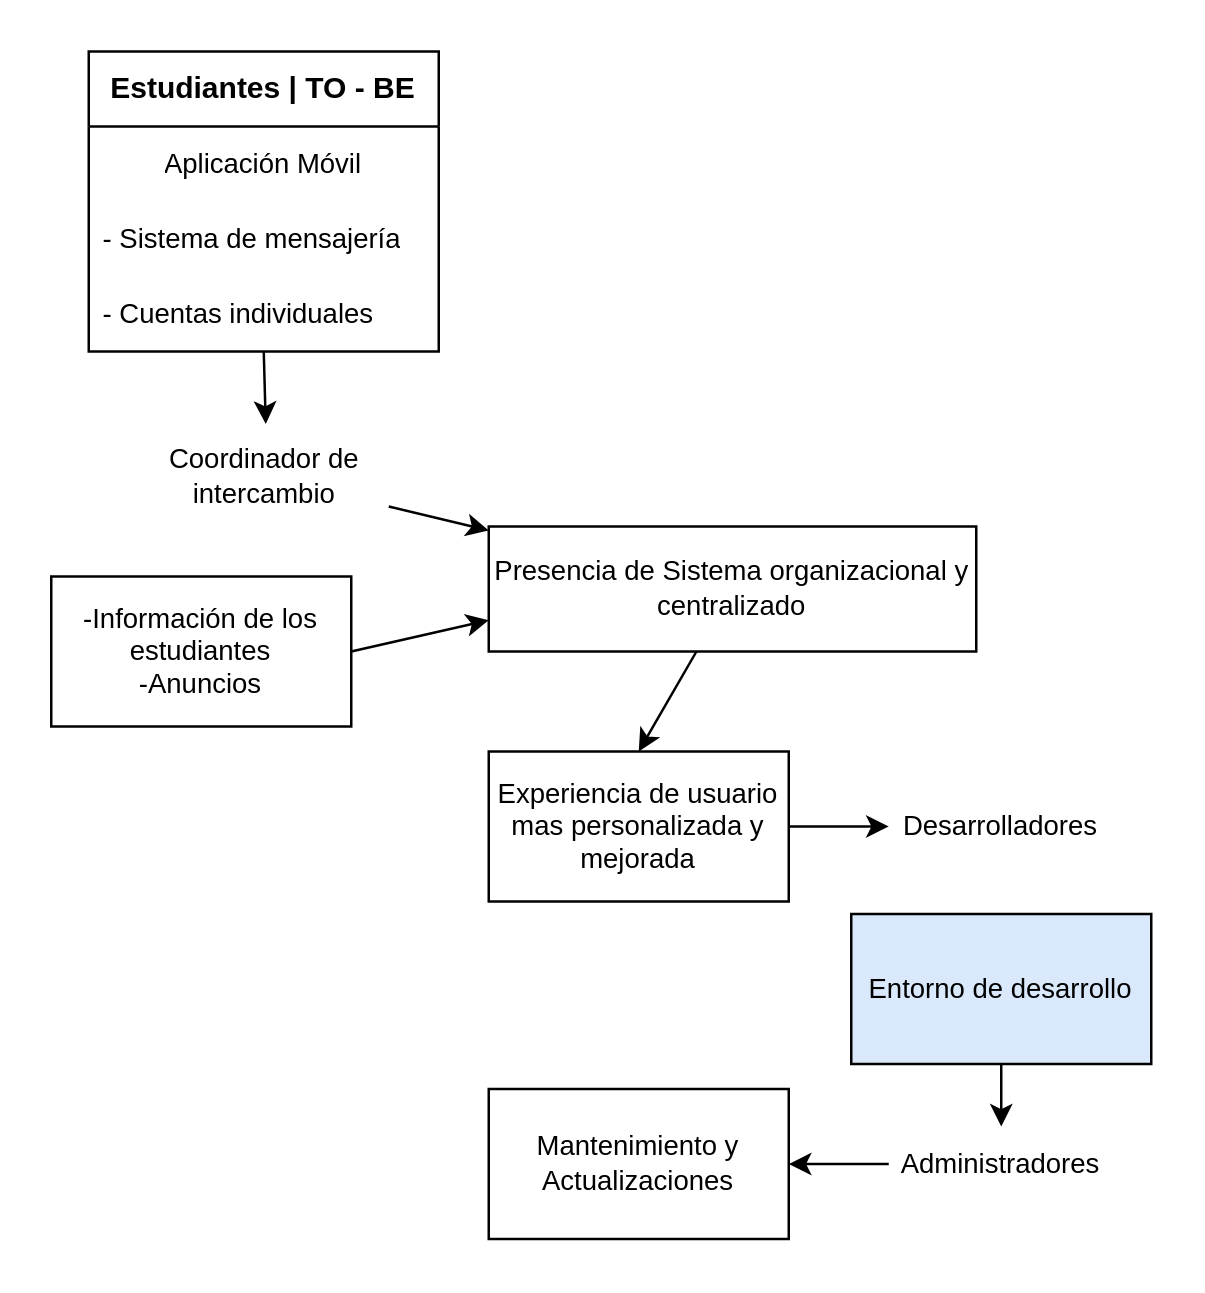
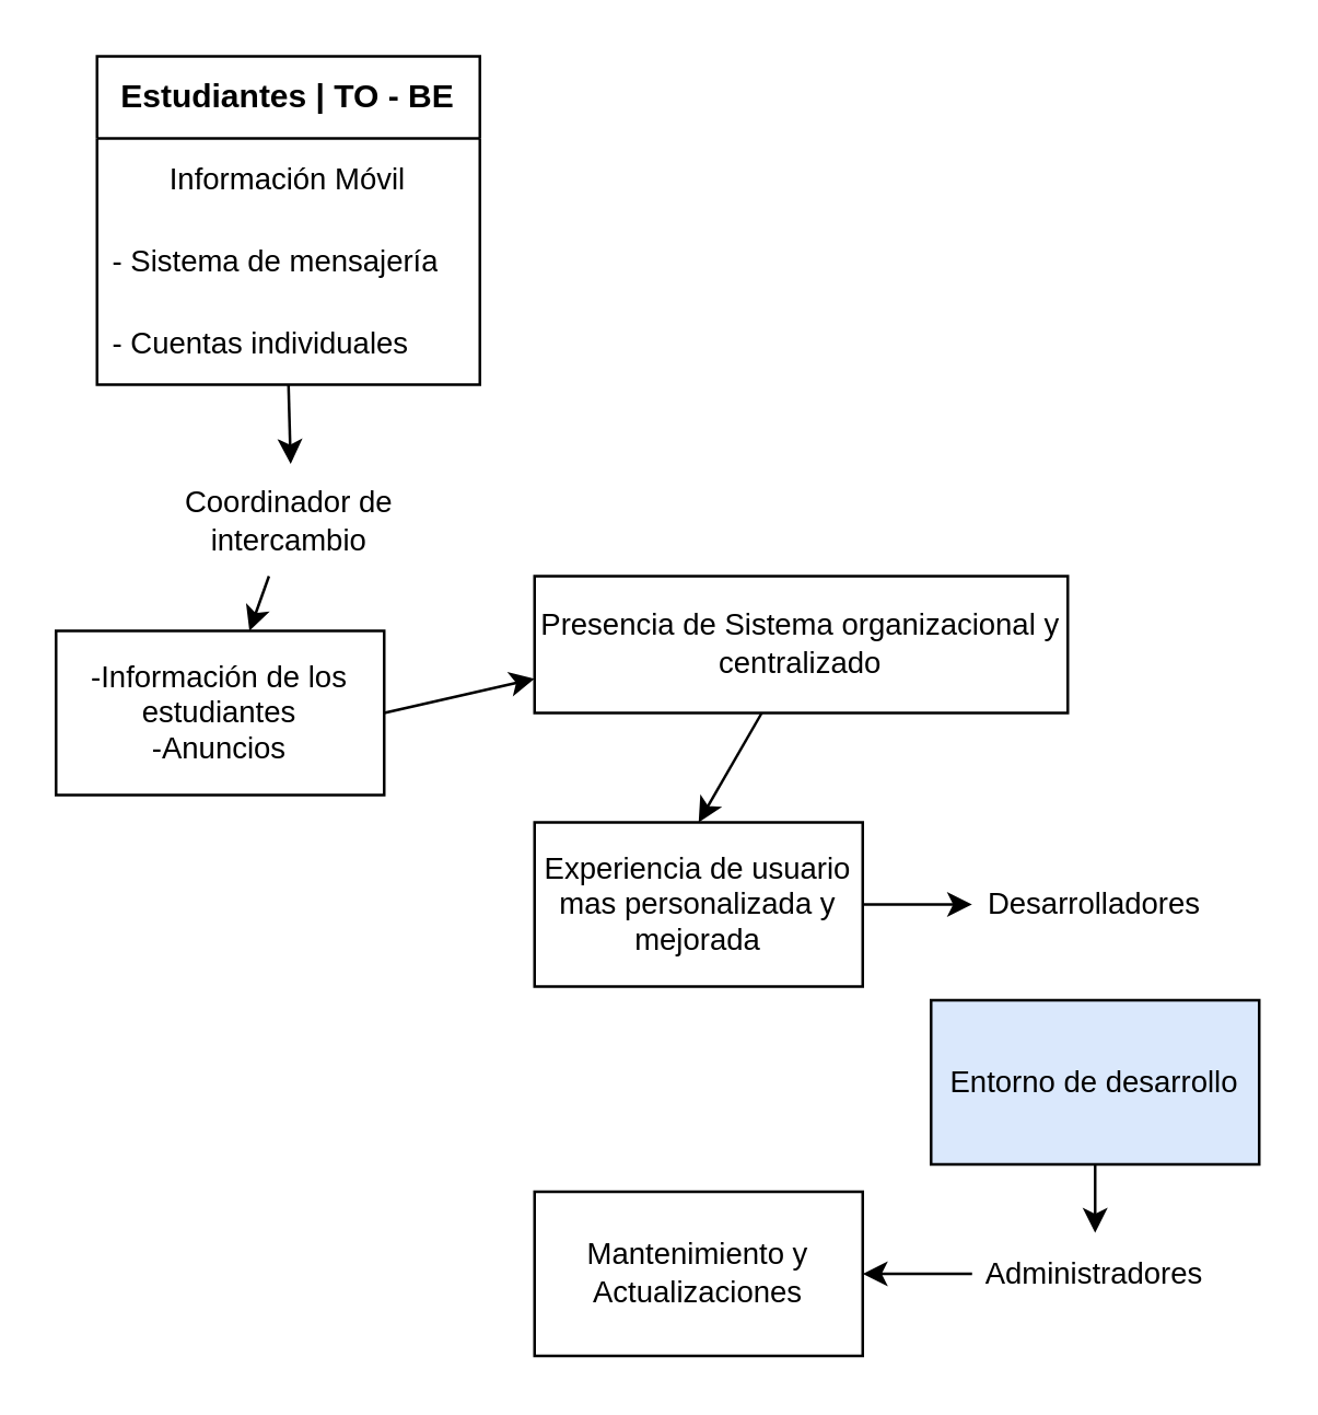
  <mxCell id="0" />
  <mxCell id="1" parent="0" />
  <mxCell id="2" style="edgeStyle=none;html=1;fontSize=11;entryX=0.508;entryY=-0.026;entryDx=0;entryDy=0;entryPerimeter=0;" edge="1" parent="1" target="4"><mxGeometry relative="1" as="geometry"><mxPoint x="105" y="190" as="targetPoint" /><mxPoint x="105" y="140" as="sourcePoint" /></mxGeometry></mxCell>
- <mxCell id="3" style="edgeStyle=none;html=1;fontSize=11;strokeColor=default;" edge="1" parent="1" source="4" target="7"><mxGeometry relative="1" as="geometry" /></mxCell>
+ <mxCell id="3" style="edgeStyle=none;html=1;fontSize=11;strokeColor=default;" edge="1" parent="1" source="4" target="13"><mxGeometry relative="1" as="geometry" /></mxCell>
  <mxCell id="4" value="Coordinador de &lt;br&gt;intercambio" style="text;html=1;align=center;verticalAlign=middle;resizable=0;points=[];autosize=1;strokeColor=none;fillColor=none;fontSize=11;" vertex="1" parent="1"><mxGeometry x="55" y="170" width="100" height="40" as="geometry" /></mxCell>
  <mxCell id="5" style="edgeStyle=none;html=1;fontSize=11;entryX=0;entryY=0.75;entryDx=0;entryDy=0;exitX=1;exitY=0.5;exitDx=0;exitDy=0;" edge="1" parent="1" source="13" target="7"><mxGeometry relative="1" as="geometry"><mxPoint x="105" y="320" as="targetPoint" /><mxPoint x="105" y="280" as="sourcePoint" /></mxGeometry></mxCell>
  <mxCell id="6" style="edgeStyle=none;html=1;entryX=0.5;entryY=0;entryDx=0;entryDy=0;strokeColor=default;fontSize=11;" edge="1" parent="1" source="7" target="15"><mxGeometry relative="1" as="geometry" /></mxCell>
  <mxCell id="7" value="Presencia de Sistema organizacional y centralizado" style="rounded=0;whiteSpace=wrap;html=1;fontSize=11;" vertex="1" parent="1"><mxGeometry x="195" y="210" width="195" height="50" as="geometry" /></mxCell>
  <mxCell id="8" value="Desarrolladores" style="text;html=1;strokeColor=none;fillColor=none;align=center;verticalAlign=middle;whiteSpace=wrap;rounded=0;fontSize=11;" vertex="1" parent="1"><mxGeometry x="355" y="315" width="90" height="30" as="geometry" /></mxCell>
  <mxCell id="9" value="&lt;span style=&quot;font-size: 12px; font-weight: 700;&quot;&gt;Estudiantes | TO - BE&lt;/span&gt;" style="swimlane;fontStyle=0;childLayout=stackLayout;horizontal=1;startSize=30;horizontalStack=0;resizeParent=1;resizeParentMax=0;resizeLast=0;collapsible=1;marginBottom=0;whiteSpace=wrap;html=1;fontSize=11;" vertex="1" parent="1"><mxGeometry x="35" y="20" width="140" height="120" as="geometry" /></mxCell>
- <mxCell id="10" value="Aplicación Móvil" style="text;strokeColor=none;fillColor=none;align=center;verticalAlign=middle;spacingLeft=4;spacingRight=4;overflow=hidden;points=[[0,0.5],[1,0.5]];portConstraint=eastwest;rotatable=0;whiteSpace=wrap;html=1;fontSize=11;" vertex="1" parent="9"><mxGeometry y="30" width="140" height="30" as="geometry" /></mxCell>
+ <mxCell id="10" value="Información Móvil" style="text;strokeColor=none;fillColor=none;align=center;verticalAlign=middle;spacingLeft=4;spacingRight=4;overflow=hidden;points=[[0,0.5],[1,0.5]];portConstraint=eastwest;rotatable=0;whiteSpace=wrap;html=1;fontSize=11;" vertex="1" parent="9"><mxGeometry y="30" width="140" height="30" as="geometry" /></mxCell>
  <mxCell id="11" value="- Sistema de mensajería" style="text;strokeColor=none;fillColor=none;align=left;verticalAlign=middle;spacingLeft=4;spacingRight=4;overflow=hidden;points=[[0,0.5],[1,0.5]];portConstraint=eastwest;rotatable=0;whiteSpace=wrap;html=1;fontSize=11;" vertex="1" parent="9"><mxGeometry y="60" width="140" height="30" as="geometry" /></mxCell>
  <mxCell id="12" value="- Cuentas individuales" style="text;strokeColor=none;fillColor=none;align=left;verticalAlign=middle;spacingLeft=4;spacingRight=4;overflow=hidden;points=[[0,0.5],[1,0.5]];portConstraint=eastwest;rotatable=0;whiteSpace=wrap;html=1;fontSize=11;" vertex="1" parent="9"><mxGeometry y="90" width="140" height="30" as="geometry" /></mxCell>
  <mxCell id="13" value="-Información de los estudiantes&lt;br&gt;-Anuncios" style="rounded=0;whiteSpace=wrap;html=1;fontSize=11;" vertex="1" parent="1"><mxGeometry x="20" y="230" width="120" height="60" as="geometry" /></mxCell>
  <mxCell id="14" style="edgeStyle=none;html=1;strokeColor=default;fontSize=11;" edge="1" parent="1" source="15"><mxGeometry relative="1" as="geometry"><mxPoint x="355" y="330" as="targetPoint" /><Array as="points" /></mxGeometry></mxCell>
  <mxCell id="15" value="Experiencia de usuario mas personalizada y mejorada" style="rounded=0;whiteSpace=wrap;html=1;fontSize=11;" vertex="1" parent="1"><mxGeometry x="195" y="300" width="120" height="60" as="geometry" /></mxCell>
  <mxCell id="16" style="edgeStyle=none;html=1;strokeColor=default;fontSize=11;" edge="1" parent="1" source="17" target="19"><mxGeometry relative="1" as="geometry"><mxPoint x="255" y="550" as="targetPoint" /></mxGeometry></mxCell>
  <mxCell id="17" value="Entorno de desarrollo" style="rounded=0;whiteSpace=wrap;html=1;fontSize=11;fillColor=#dae8fc;" vertex="1" parent="1"><mxGeometry x="340" y="365" width="120" height="60" as="geometry" /></mxCell>
  <mxCell id="18" style="edgeStyle=none;html=1;entryX=1;entryY=0.5;entryDx=0;entryDy=0;strokeColor=default;fontSize=11;" edge="1" parent="1" source="19"><mxGeometry relative="1" as="geometry"><mxPoint x="315" y="465" as="targetPoint" /></mxGeometry></mxCell>
  <mxCell id="19" value="Administradores" style="text;html=1;strokeColor=none;fillColor=none;align=center;verticalAlign=middle;whiteSpace=wrap;rounded=0;fontSize=11;" vertex="1" parent="1"><mxGeometry x="355" y="450" width="90" height="30" as="geometry" /></mxCell>
  <mxCell id="20" value="Mantenimiento y Actualizaciones" style="rounded=0;whiteSpace=wrap;html=1;fontSize=11;" vertex="1" parent="1"><mxGeometry x="195" y="435" width="120" height="60" as="geometry" /></mxCell>
